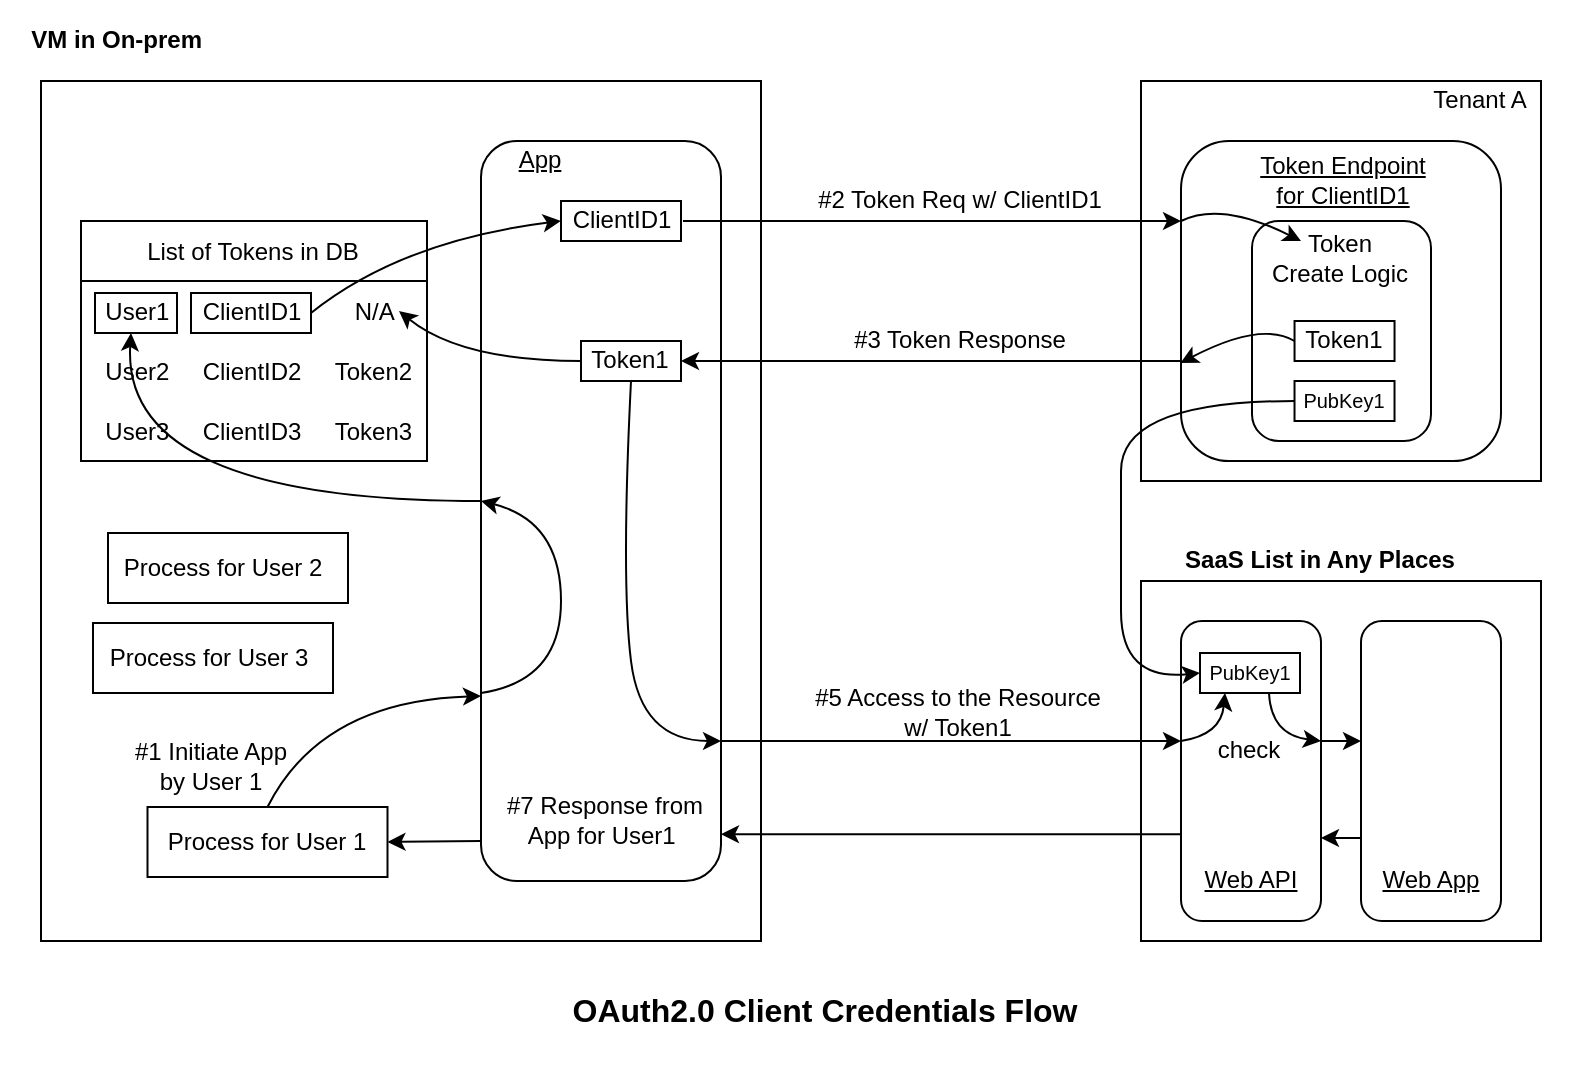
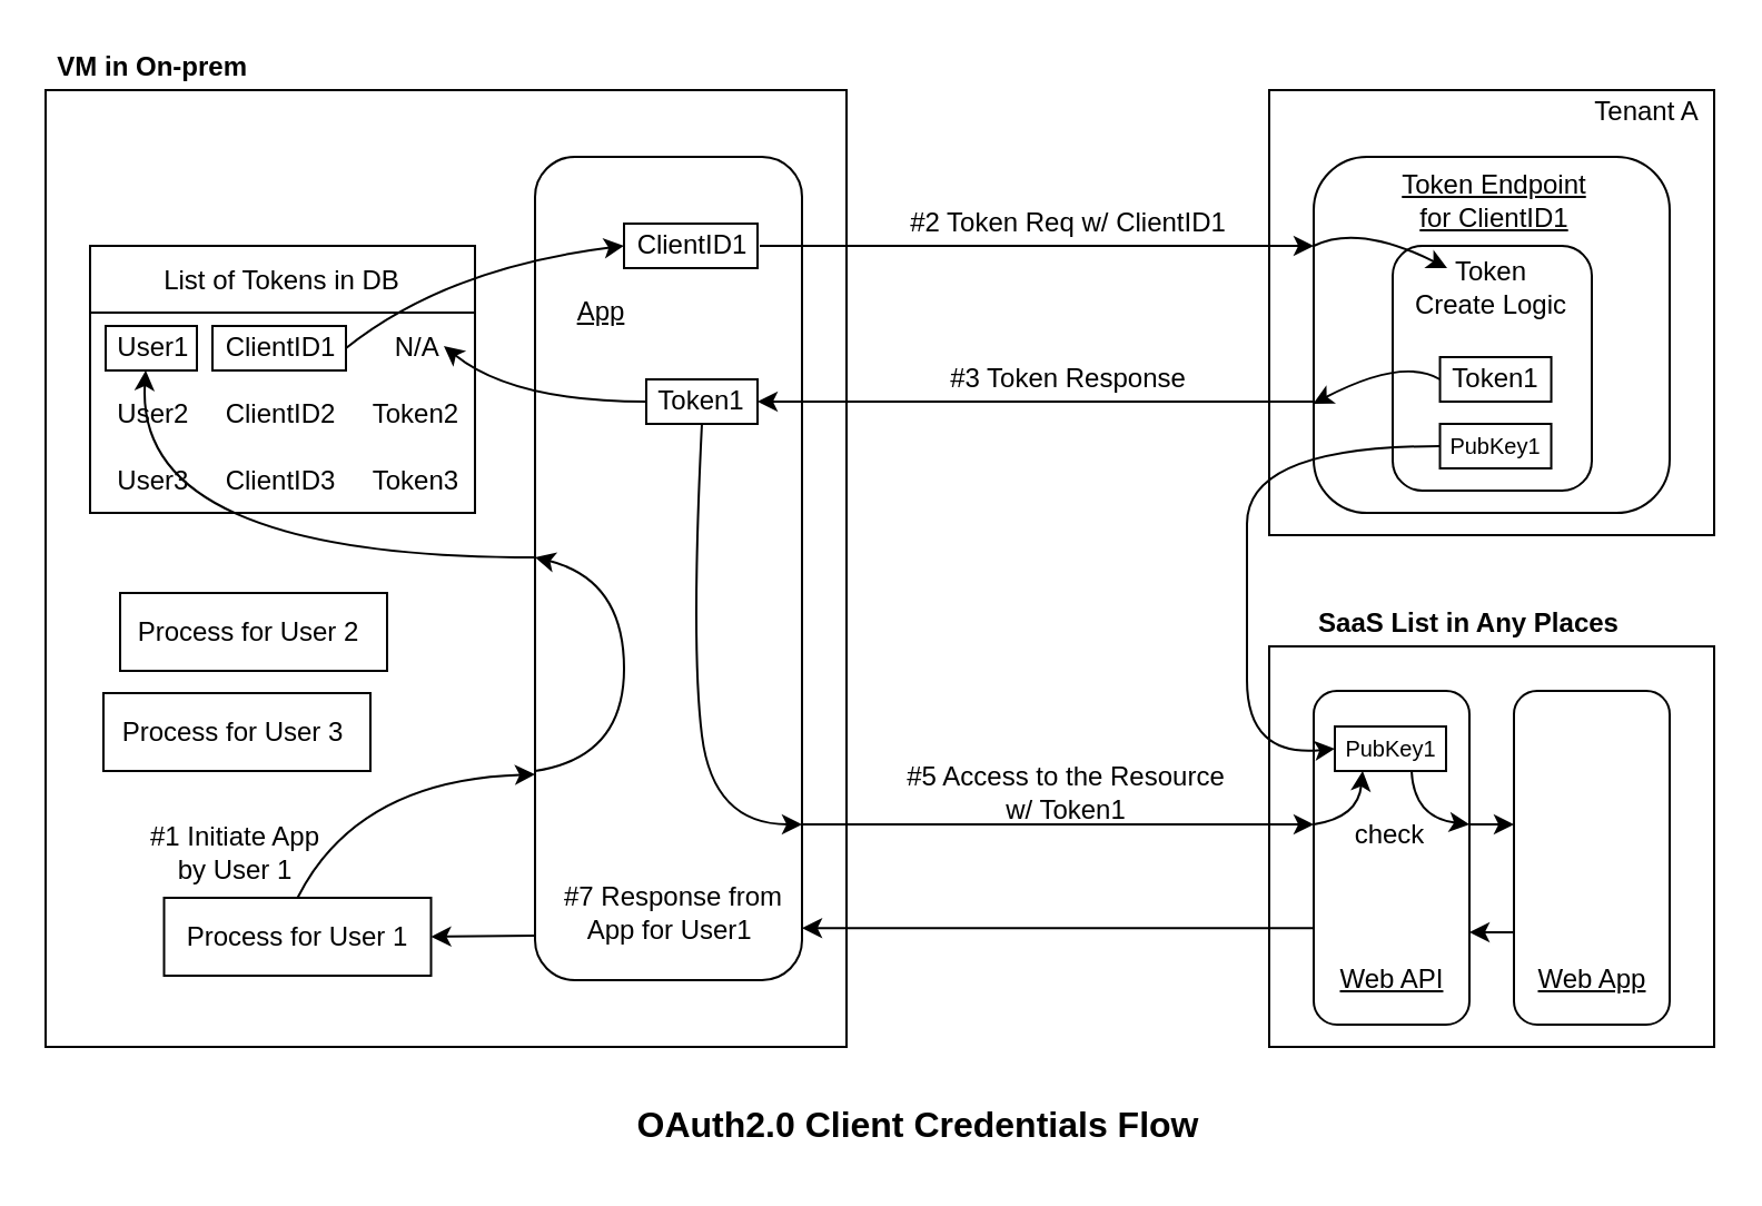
  <mxCell id="0" />
  <mxCell id="1" parent="0" />
  <mxCell id="2" value="" style="rounded=0;whiteSpace=wrap;html=1;" parent="1" vertex="1"><mxGeometry x="20" y="40" width="360" height="430" as="geometry" /></mxCell>
  <mxCell id="3" value="" style="rounded=1;whiteSpace=wrap;html=1;" parent="1" vertex="1"><mxGeometry x="240" y="70" width="120" height="370" as="geometry" /></mxCell>
- <mxCell id="4" value="App" style="text;html=1;strokeColor=none;fillColor=none;align=center;verticalAlign=middle;whiteSpace=wrap;rounded=0;fontStyle=4" parent="1" vertex="1"><mxGeometry x="250" y="70" width="40" height="20" as="geometry" /></mxCell>
+ <mxCell id="4" value="App" style="text;html=1;strokeColor=none;fillColor=none;align=center;verticalAlign=middle;whiteSpace=wrap;rounded=0;fontStyle=4" parent="1" vertex="1"><mxGeometry x="250" y="130" width="40" height="20" as="geometry" /></mxCell>
  <mxCell id="5" value="List of Tokens in DB" style="swimlane;fontStyle=0;childLayout=stackLayout;horizontal=1;startSize=30;horizontalStack=0;resizeParent=1;resizeParentMax=0;resizeLast=0;collapsible=1;marginBottom=0;" parent="1" vertex="1"><mxGeometry x="40" y="110" width="173" height="120" as="geometry" /></mxCell>
  <mxCell id="6" value="  User1     ClientID1        N/A" style="text;strokeColor=none;fillColor=none;align=left;verticalAlign=middle;spacingLeft=4;spacingRight=4;overflow=hidden;points=[[0,0.5],[1,0.5]];portConstraint=eastwest;rotatable=0;" parent="5" vertex="1"><mxGeometry y="30" width="173" height="30" as="geometry" /></mxCell>
  <mxCell id="7" value="  User2     ClientID2     Token2" style="text;strokeColor=none;fillColor=none;align=left;verticalAlign=middle;spacingLeft=4;spacingRight=4;overflow=hidden;points=[[0,0.5],[1,0.5]];portConstraint=eastwest;rotatable=0;" parent="5" vertex="1"><mxGeometry y="60" width="173" height="30" as="geometry" /></mxCell>
  <mxCell id="8" value="  User3     ClientID3     Token3" style="text;strokeColor=none;fillColor=none;align=left;verticalAlign=middle;spacingLeft=4;spacingRight=4;overflow=hidden;points=[[0,0.5],[1,0.5]];portConstraint=eastwest;rotatable=0;" parent="5" vertex="1"><mxGeometry y="90" width="173" height="30" as="geometry" /></mxCell>
  <mxCell id="9" style="edgeStyle=orthogonalEdgeStyle;rounded=0;orthogonalLoop=1;jettySize=auto;html=1;exitX=1;exitY=0.5;exitDx=0;exitDy=0;" parent="5" source="6" target="6" edge="1"><mxGeometry relative="1" as="geometry" /></mxCell>
- <mxCell id="10" value="VM in On-prem&amp;nbsp;" style="text;html=1;strokeColor=none;fillColor=none;align=center;verticalAlign=middle;whiteSpace=wrap;rounded=0;fontStyle=1" parent="1" vertex="1"><mxGeometry x="10" y="10" width="100" height="20" as="geometry" /></mxCell>
+ <mxCell id="10" value="VM in On-prem&amp;nbsp;" style="text;html=1;strokeColor=none;fillColor=none;align=center;verticalAlign=middle;whiteSpace=wrap;rounded=0;fontStyle=1" parent="1" vertex="1"><mxGeometry x="20" y="20" width="100" height="20" as="geometry" /></mxCell>
  <mxCell id="11" value="" style="rounded=0;whiteSpace=wrap;html=1;" parent="1" vertex="1"><mxGeometry x="570" y="40" width="200" height="200" as="geometry" /></mxCell>
  <mxCell id="12" style="edgeStyle=orthogonalEdgeStyle;rounded=0;orthogonalLoop=1;jettySize=auto;html=1;exitX=0;exitY=0.75;exitDx=0;exitDy=0;entryX=1;entryY=0.5;entryDx=0;entryDy=0;" parent="1" source="13" target="22" edge="1"><mxGeometry relative="1" as="geometry"><Array as="points"><mxPoint x="590" y="180" /></Array></mxGeometry></mxCell>
  <mxCell id="13" value="" style="rounded=1;whiteSpace=wrap;html=1;" parent="1" vertex="1"><mxGeometry x="590" y="70" width="160" height="160" as="geometry" /></mxCell>
  <mxCell id="14" value="Token Endpoint &lt;br&gt;for ClientID1" style="text;html=1;strokeColor=none;fillColor=none;align=center;verticalAlign=middle;whiteSpace=wrap;rounded=0;fontStyle=4" parent="1" vertex="1"><mxGeometry x="611.26" y="75" width="121" height="30" as="geometry" /></mxCell>
  <mxCell id="15" value="#3 Token Response" style="text;html=1;strokeColor=none;fillColor=none;align=center;verticalAlign=middle;whiteSpace=wrap;rounded=0;" parent="1" vertex="1"><mxGeometry x="400" y="160" width="160" height="20" as="geometry" /></mxCell>
  <mxCell id="16" value="#2 Token Req w/ ClientID1" style="text;html=1;strokeColor=none;fillColor=none;align=center;verticalAlign=middle;whiteSpace=wrap;rounded=0;" parent="1" vertex="1"><mxGeometry x="400" y="90" width="160" height="20" as="geometry" /></mxCell>
  <mxCell id="17" value="" style="endArrow=classic;html=1;rounded=0;entryX=0;entryY=0.25;entryDx=0;entryDy=0;exitX=1;exitY=0.5;exitDx=0;exitDy=0;" parent="1" source="26" target="13" edge="1"><mxGeometry width="50" height="50" relative="1" as="geometry"><mxPoint x="360" y="110" as="sourcePoint" /><mxPoint x="490" y="220" as="targetPoint" /></mxGeometry></mxCell>
  <mxCell id="18" value="" style="rounded=0;whiteSpace=wrap;html=1;" parent="1" vertex="1"><mxGeometry x="570" y="290" width="200" height="180" as="geometry" /></mxCell>
  <mxCell id="19" value="SaaS List in Any Places" style="text;html=1;strokeColor=none;fillColor=none;align=center;verticalAlign=middle;whiteSpace=wrap;rounded=0;fontStyle=1" parent="1" vertex="1"><mxGeometry x="570" y="270" width="180" height="20" as="geometry" /></mxCell>
  <mxCell id="20" value="#5 Access to the Resource&lt;br&gt;w/ Token1" style="text;html=1;strokeColor=none;fillColor=none;align=center;verticalAlign=middle;whiteSpace=wrap;rounded=0;" parent="1" vertex="1"><mxGeometry x="399.01" y="341" width="160" height="30" as="geometry" /></mxCell>
  <mxCell id="21" value="" style="rounded=0;whiteSpace=wrap;html=1;" parent="1" vertex="1"><mxGeometry x="290" y="170" width="50" height="20" as="geometry" /></mxCell>
  <mxCell id="22" value="Token1" style="text;html=1;strokeColor=none;fillColor=none;align=center;verticalAlign=middle;whiteSpace=wrap;rounded=0;" parent="1" vertex="1"><mxGeometry x="290" y="170" width="50" height="20" as="geometry" /></mxCell>
  <mxCell id="23" value="Tenant A" style="text;html=1;strokeColor=none;fillColor=none;align=center;verticalAlign=middle;whiteSpace=wrap;rounded=0;" parent="1" vertex="1"><mxGeometry x="710" y="40" width="60" height="20" as="geometry" /></mxCell>
  <mxCell id="24" value="" style="rounded=0;whiteSpace=wrap;html=1;fillColor=none;strokeColor=#000000;" parent="1" vertex="1"><mxGeometry x="95" y="146" width="60" height="20" as="geometry" /></mxCell>
  <mxCell id="25" value="" style="rounded=0;whiteSpace=wrap;html=1;" parent="1" vertex="1"><mxGeometry x="280" y="100" width="60" height="20" as="geometry" /></mxCell>
  <mxCell id="26" value="ClientID1" style="text;html=1;strokeColor=none;fillColor=none;align=center;verticalAlign=middle;whiteSpace=wrap;rounded=0;" parent="1" vertex="1"><mxGeometry x="281" y="100" width="60" height="20" as="geometry" /></mxCell>
  <mxCell id="27" value="" style="curved=1;endArrow=classic;html=1;rounded=0;exitX=1;exitY=0.5;exitDx=0;exitDy=0;entryX=0;entryY=0.5;entryDx=0;entryDy=0;" parent="1" source="24" target="25" edge="1"><mxGeometry width="50" height="50" relative="1" as="geometry"><mxPoint x="360" y="240" as="sourcePoint" /><mxPoint x="410" y="190" as="targetPoint" /><Array as="points"><mxPoint x="200" y="120" /></Array></mxGeometry></mxCell>
  <mxCell id="28" value="" style="curved=1;endArrow=classic;html=1;rounded=0;exitX=0;exitY=0.5;exitDx=0;exitDy=0;" parent="1" source="22" edge="1"><mxGeometry width="50" height="50" relative="1" as="geometry"><mxPoint x="108" y="240" as="sourcePoint" /><mxPoint x="199" y="155" as="targetPoint" /><Array as="points"><mxPoint x="230" y="180" /></Array></mxGeometry></mxCell>
  <mxCell id="29" value="" style="curved=1;endArrow=classic;html=1;rounded=0;exitX=0.5;exitY=1;exitDx=0;exitDy=0;" parent="1" source="22" edge="1"><mxGeometry width="50" height="50" relative="1" as="geometry"><mxPoint x="249.998" y="360.5" as="sourcePoint" /><mxPoint x="360" y="370" as="targetPoint" /><Array as="points"><mxPoint x="310" y="290" /><mxPoint x="320" y="370" /></Array></mxGeometry></mxCell>
  <mxCell id="30" value="" style="rounded=1;whiteSpace=wrap;html=1;" parent="1" vertex="1"><mxGeometry x="590" y="310" width="70" height="150" as="geometry" /></mxCell>
  <mxCell id="31" value="Web API" style="text;html=1;strokeColor=none;fillColor=none;align=center;verticalAlign=middle;whiteSpace=wrap;rounded=0;fontStyle=4" parent="1" vertex="1"><mxGeometry x="590" y="430" width="70.99" height="20" as="geometry" /></mxCell>
  <mxCell id="32" style="edgeStyle=orthogonalEdgeStyle;rounded=0;orthogonalLoop=1;jettySize=auto;html=1;exitX=0;exitY=0.75;exitDx=0;exitDy=0;entryX=1;entryY=0.75;entryDx=0;entryDy=0;endArrow=classic;endFill=1;" parent="1" edge="1"><mxGeometry relative="1" as="geometry"><mxPoint x="680" y="418.5" as="sourcePoint" /><mxPoint x="660" y="418.5" as="targetPoint" /></mxGeometry></mxCell>
  <mxCell id="33" value="" style="rounded=1;whiteSpace=wrap;html=1;" parent="1" vertex="1"><mxGeometry x="680" y="310" width="70" height="150" as="geometry" /></mxCell>
  <mxCell id="34" value="Web App" style="text;html=1;strokeColor=none;fillColor=none;align=center;verticalAlign=middle;whiteSpace=wrap;rounded=0;fontStyle=4" parent="1" vertex="1"><mxGeometry x="680" y="430" width="70.99" height="20" as="geometry" /></mxCell>
  <mxCell id="35" style="edgeStyle=orthogonalEdgeStyle;rounded=0;orthogonalLoop=1;jettySize=auto;html=1;endArrow=classic;endFill=1;" parent="1" edge="1"><mxGeometry relative="1" as="geometry"><mxPoint x="360" y="370" as="sourcePoint" /><mxPoint x="590" y="370" as="targetPoint" /></mxGeometry></mxCell>
  <mxCell id="36" style="edgeStyle=orthogonalEdgeStyle;rounded=0;orthogonalLoop=1;jettySize=auto;html=1;entryX=1.009;entryY=0.899;entryDx=0;entryDy=0;entryPerimeter=0;endArrow=classic;endFill=1;" parent="1" source="30" edge="1"><mxGeometry relative="1" as="geometry"><mxPoint x="568.81" y="415.96" as="sourcePoint" /><mxPoint x="360" y="416.63" as="targetPoint" /><Array as="points"><mxPoint x="464" y="416" /></Array></mxGeometry></mxCell>
  <mxCell id="37" value="" style="rounded=1;whiteSpace=wrap;html=1;" parent="1" vertex="1"><mxGeometry x="625.5" y="110" width="89.5" height="110" as="geometry" /></mxCell>
  <mxCell id="38" value="Token&lt;br&gt;Create Logic" style="text;html=1;strokeColor=none;fillColor=none;align=center;verticalAlign=middle;whiteSpace=wrap;rounded=0;" parent="1" vertex="1"><mxGeometry x="627" y="111" width="85.99" height="35" as="geometry" /></mxCell>
  <mxCell id="39" value="" style="rounded=0;whiteSpace=wrap;html=1;" parent="1" vertex="1"><mxGeometry x="646.77" y="160" width="50" height="20" as="geometry" /></mxCell>
  <mxCell id="40" value="Token1" style="text;html=1;strokeColor=none;fillColor=none;align=center;verticalAlign=middle;whiteSpace=wrap;rounded=0;" parent="1" vertex="1"><mxGeometry x="646.77" y="160" width="50" height="20" as="geometry" /></mxCell>
  <mxCell id="41" value="" style="curved=1;endArrow=classic;html=1;rounded=0;exitX=0;exitY=0.5;exitDx=0;exitDy=0;entryX=-0.002;entryY=0.694;entryDx=0;entryDy=0;entryPerimeter=0;" parent="1" source="40" target="13" edge="1"><mxGeometry width="50" height="50" relative="1" as="geometry"><mxPoint x="630" y="224" as="sourcePoint" /><mxPoint x="772" y="229" as="targetPoint" /><Array as="points"><mxPoint x="630" y="160" /></Array></mxGeometry></mxCell>
  <mxCell id="42" value="" style="curved=1;endArrow=classic;html=1;rounded=0;exitX=0.75;exitY=0;exitDx=0;exitDy=0;" parent="1" edge="1"><mxGeometry width="50" height="50" relative="1" as="geometry"><mxPoint x="590" y="110" as="sourcePoint" /><mxPoint x="650" y="120" as="targetPoint" /><Array as="points"><mxPoint x="610" y="100" /></Array></mxGeometry></mxCell>
  <mxCell id="43" style="edgeStyle=orthogonalEdgeStyle;rounded=0;orthogonalLoop=1;jettySize=auto;html=1;exitX=1;exitY=0.5;exitDx=0;exitDy=0;endArrow=classic;endFill=1;fillColor=default;entryX=1;entryY=0.5;entryDx=0;entryDy=0;" parent="1" target="44" edge="1"><mxGeometry relative="1" as="geometry"><mxPoint x="240" y="420" as="sourcePoint" /></mxGeometry></mxCell>
  <mxCell id="44" value="" style="rounded=0;whiteSpace=wrap;html=1;" parent="1" vertex="1"><mxGeometry x="73.25" y="403" width="120" height="35" as="geometry" /></mxCell>
  <mxCell id="45" value="Process for User 1" style="text;html=1;strokeColor=none;fillColor=none;align=center;verticalAlign=middle;whiteSpace=wrap;rounded=0;" parent="1" vertex="1"><mxGeometry x="79.75" y="410.5" width="107" height="20" as="geometry" /></mxCell>
  <mxCell id="46" value="" style="rounded=0;whiteSpace=wrap;html=1;" parent="1" vertex="1"><mxGeometry x="46" y="311" width="120" height="35" as="geometry" /></mxCell>
  <mxCell id="47" value="Process for User 3" style="text;html=1;strokeColor=none;fillColor=none;align=center;verticalAlign=middle;whiteSpace=wrap;rounded=0;" parent="1" vertex="1"><mxGeometry x="50.5" y="318.5" width="107" height="20" as="geometry" /></mxCell>
  <mxCell id="48" value="" style="rounded=0;whiteSpace=wrap;html=1;" parent="1" vertex="1"><mxGeometry x="53.5" y="266" width="120" height="35" as="geometry" /></mxCell>
  <mxCell id="49" value="Process for User 2" style="text;html=1;strokeColor=none;fillColor=none;align=center;verticalAlign=middle;whiteSpace=wrap;rounded=0;" parent="1" vertex="1"><mxGeometry x="58" y="273.5" width="107" height="20" as="geometry" /></mxCell>
  <mxCell id="50" value="" style="curved=1;endArrow=classic;html=1;rounded=0;exitX=0.5;exitY=0;exitDx=0;exitDy=0;entryX=0;entryY=0.75;entryDx=0;entryDy=0;" parent="1" source="44" target="3" edge="1"><mxGeometry width="50" height="50" relative="1" as="geometry"><mxPoint x="148" y="390" as="sourcePoint" /><mxPoint x="290" y="349" as="targetPoint" /><Array as="points"><mxPoint x="160" y="350" /></Array></mxGeometry></mxCell>
  <mxCell id="51" value="#1 Initiate App &lt;br&gt;by User 1" style="text;html=1;strokeColor=none;fillColor=none;align=center;verticalAlign=middle;whiteSpace=wrap;rounded=0;" parent="1" vertex="1"><mxGeometry x="52.5" y="363" width="105" height="40" as="geometry" /></mxCell>
  <mxCell id="52" value="#7 Response from App for User1&amp;nbsp;" style="text;html=1;strokeColor=none;fillColor=none;align=center;verticalAlign=middle;whiteSpace=wrap;rounded=0;" parent="1" vertex="1"><mxGeometry x="250" y="390" width="105" height="40" as="geometry" /></mxCell>
  <mxCell id="53" value="" style="rounded=0;whiteSpace=wrap;html=1;fillColor=none;strokeColor=#000000;" parent="1" vertex="1"><mxGeometry x="47" y="146" width="41" height="20" as="geometry" /></mxCell>
  <mxCell id="54" value="" style="curved=1;endArrow=classic;html=1;rounded=0;" parent="1" edge="1"><mxGeometry width="50" height="50" relative="1" as="geometry"><mxPoint x="240" y="250" as="sourcePoint" /><mxPoint x="65" y="166" as="targetPoint" /><Array as="points"><mxPoint x="60" y="250" /></Array></mxGeometry></mxCell>
  <mxCell id="55" value="" style="curved=1;endArrow=classic;html=1;rounded=0;" parent="1" edge="1"><mxGeometry width="50" height="50" relative="1" as="geometry"><mxPoint x="240" y="346" as="sourcePoint" /><mxPoint x="240" y="250" as="targetPoint" /><Array as="points"><mxPoint x="280" y="340" /><mxPoint x="280" y="260" /></Array></mxGeometry></mxCell>
  <mxCell id="56" value="&lt;font style=&quot;font-size: 16px;&quot;&gt;OAuth2.0 Client Credentials Flow&lt;/font&gt;" style="text;html=1;strokeColor=none;fillColor=none;align=center;verticalAlign=middle;whiteSpace=wrap;rounded=0;fontStyle=1;strokeWidth=1;" parent="1" vertex="1"><mxGeometry x="250" y="490" width="324.5" height="30" as="geometry" /></mxCell>
  <mxCell id="57" value="" style="rounded=0;whiteSpace=wrap;html=1;" parent="1" vertex="1"><mxGeometry x="646.76" y="190" width="50" height="20" as="geometry" /></mxCell>
  <mxCell id="58" value="&lt;font style=&quot;font-size: 10px;&quot;&gt;PubKey1&lt;/font&gt;" style="text;html=1;strokeColor=none;fillColor=none;align=center;verticalAlign=middle;whiteSpace=wrap;rounded=0;" parent="1" vertex="1"><mxGeometry x="646.76" y="190" width="50" height="20" as="geometry" /></mxCell>
  <mxCell id="59" value="" style="rounded=0;whiteSpace=wrap;html=1;" parent="1" vertex="1"><mxGeometry x="599.5" y="326" width="50" height="20" as="geometry" /></mxCell>
  <mxCell id="60" value="&lt;font style=&quot;font-size: 10px;&quot;&gt;PubKey1&lt;/font&gt;" style="text;html=1;strokeColor=none;fillColor=none;align=center;verticalAlign=middle;whiteSpace=wrap;rounded=0;" parent="1" vertex="1"><mxGeometry x="599.5" y="326" width="50" height="20" as="geometry" /></mxCell>
  <mxCell id="61" value="" style="curved=1;endArrow=classic;html=1;rounded=0;exitX=0;exitY=0.5;exitDx=0;exitDy=0;entryX=0;entryY=0.5;entryDx=0;entryDy=0;" parent="1" source="58" target="60" edge="1"><mxGeometry width="50" height="50" relative="1" as="geometry"><mxPoint x="673.49" y="215" as="sourcePoint" /><mxPoint x="490" y="250" as="targetPoint" /><Array as="points"><mxPoint x="560" y="200" /><mxPoint x="560" y="270" /><mxPoint x="560" y="340" /></Array></mxGeometry></mxCell>
  <mxCell id="62" value="" style="curved=1;endArrow=classic;html=1;rounded=0;entryX=0.25;entryY=1;entryDx=0;entryDy=0;" parent="1" target="60" edge="1"><mxGeometry width="50" height="50" relative="1" as="geometry"><mxPoint x="590" y="370" as="sourcePoint" /><mxPoint x="620" y="379" as="targetPoint" /><Array as="points"><mxPoint x="610" y="367" /></Array></mxGeometry></mxCell>
  <mxCell id="63" value="" style="curved=1;endArrow=classic;html=1;rounded=0;" parent="1" edge="1"><mxGeometry width="50" height="50" relative="1" as="geometry"><mxPoint x="634" y="346" as="sourcePoint" /><mxPoint x="660" y="370" as="targetPoint" /><Array as="points"><mxPoint x="635" y="367" /></Array></mxGeometry></mxCell>
  <mxCell id="64" value="check" style="text;html=1;strokeColor=none;fillColor=none;align=center;verticalAlign=middle;whiteSpace=wrap;rounded=0;" parent="1" vertex="1"><mxGeometry x="598.25" y="363" width="52.5" height="23" as="geometry" /></mxCell>
  <mxCell id="65" value="" style="endArrow=classic;html=1;rounded=0;" parent="1" edge="1"><mxGeometry width="50" height="50" relative="1" as="geometry"><mxPoint x="660" y="370" as="sourcePoint" /><mxPoint x="680" y="370" as="targetPoint" /></mxGeometry></mxCell>
